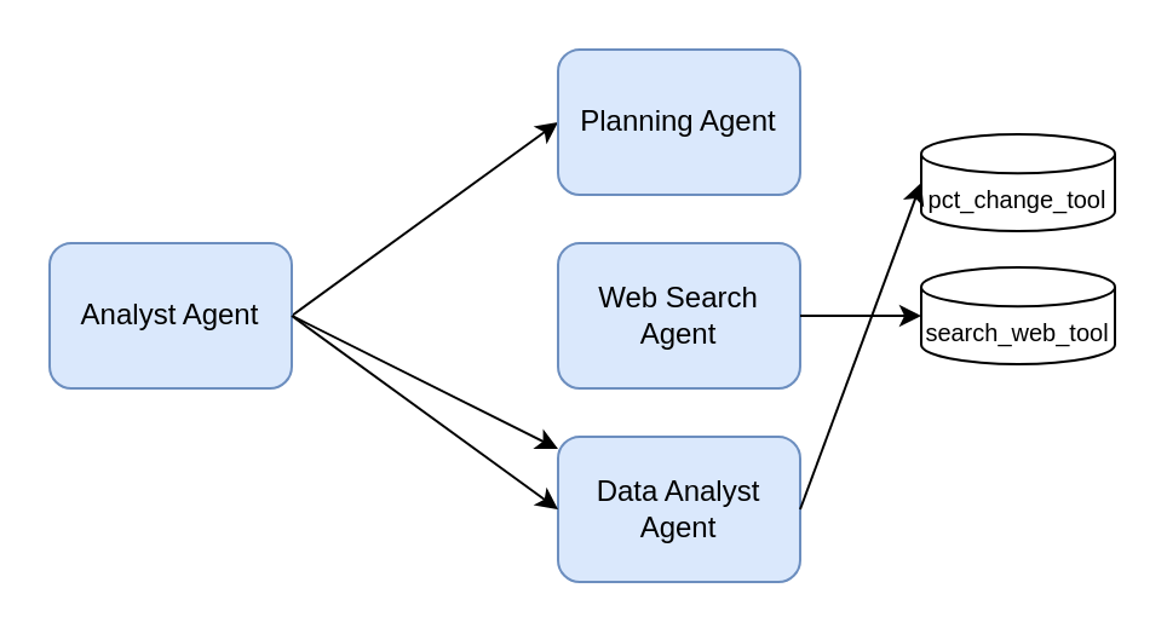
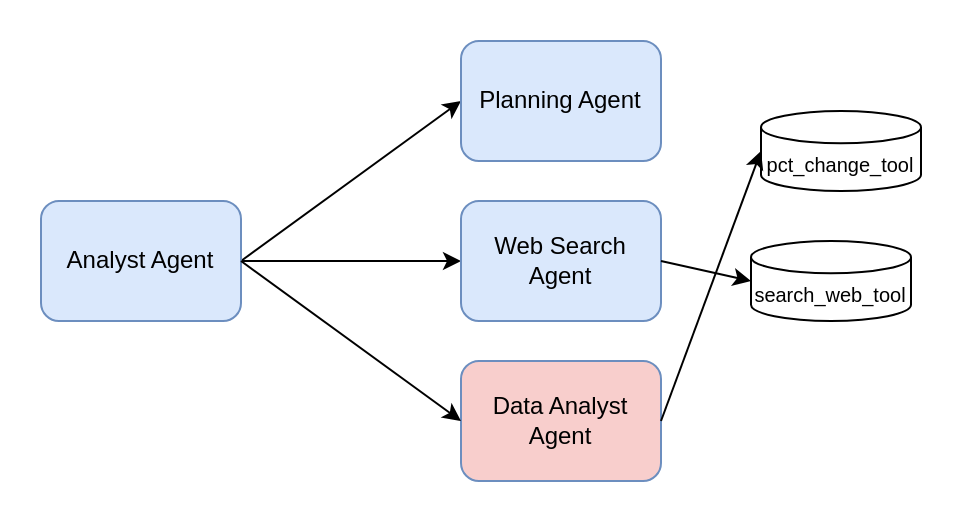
  <mxCell id="0" />
  <mxCell id="1" parent="0" />
  <mxCell id="2" style="rounded=0;orthogonalLoop=1;jettySize=auto;html=1;entryX=0;entryY=0.5;entryDx=0;entryDy=0;exitX=1;exitY=0.5;exitDx=0;exitDy=0;" edge="1" parent="1" source="4" target="6"><mxGeometry relative="1" as="geometry" /></mxCell>
- <mxCell id="3" style="rounded=0;orthogonalLoop=1;jettySize=auto;html=1;exitX=1;exitY=0.5;exitDx=0;exitDy=0;" edge="1" parent="1" source="4" target="7"><mxGeometry relative="1" as="geometry" /></mxCell>
+ <mxCell id="3" style="rounded=0;orthogonalLoop=1;jettySize=auto;html=1;exitX=1;exitY=0.5;exitDx=0;exitDy=0;entryX=0;entryY=0.5;entryDx=0;entryDy=0;" edge="1" parent="1" source="4" target="5"><mxGeometry relative="1" as="geometry" /></mxCell>
  <mxCell id="4" value="Analyst Agent" style="rounded=1;whiteSpace=wrap;html=1;fillColor=#dae8fc;strokeColor=#6c8ebf;" vertex="1" parent="1"><mxGeometry x="20" y="100" width="100" height="60" as="geometry" /></mxCell>
  <mxCell id="5" value="Web Search Agent" style="rounded=1;whiteSpace=wrap;html=1;fillColor=#dae8fc;strokeColor=#6c8ebf;" vertex="1" parent="1"><mxGeometry x="230" y="100" width="100" height="60" as="geometry" /></mxCell>
  <mxCell id="6" value="Planning Agent" style="rounded=1;whiteSpace=wrap;html=1;fillColor=#dae8fc;strokeColor=#6c8ebf;" vertex="1" parent="1"><mxGeometry x="230" y="20" width="100" height="60" as="geometry" /></mxCell>
- <mxCell id="7" value="Data Analyst&lt;div&gt;Agent&lt;/div&gt;" style="rounded=1;whiteSpace=wrap;html=1;fillColor=#dae8fc;strokeColor=#6c8ebf;" vertex="1" parent="1"><mxGeometry x="230" y="180" width="100" height="60" as="geometry" /></mxCell>
- <mxCell id="8" value="&lt;font style=&quot;font-size: 10px;&quot;&gt;search_web_tool&lt;/font&gt;" style="shape=cylinder3;whiteSpace=wrap;html=1;boundedLbl=1;backgroundOutline=1;size=8.07;" vertex="1" parent="1"><mxGeometry x="380" y="110" width="80" height="40" as="geometry" /></mxCell>
+ <mxCell id="7" value="Data Analyst&lt;div&gt;Agent&lt;/div&gt;" style="rounded=1;whiteSpace=wrap;html=1;fillColor=#f8cecc;strokeColor=#6c8ebf;" vertex="1" parent="1"><mxGeometry x="230" y="180" width="100" height="60" as="geometry" /></mxCell>
+ <mxCell id="8" value="&lt;font style=&quot;font-size: 10px;&quot;&gt;search_web_tool&lt;/font&gt;" style="shape=cylinder3;whiteSpace=wrap;html=1;boundedLbl=1;backgroundOutline=1;size=8.07;" vertex="1" parent="1"><mxGeometry x="375" y="120" width="80" height="40" as="geometry" /></mxCell>
  <mxCell id="9" value="&lt;font style=&quot;font-size: 10px;&quot;&gt;pct_change_tool&lt;/font&gt;" style="shape=cylinder3;whiteSpace=wrap;html=1;boundedLbl=1;backgroundOutline=1;size=8.07;" vertex="1" parent="1"><mxGeometry x="380" y="55" width="80" height="40" as="geometry" /></mxCell>
  <mxCell id="10" value="" style="endArrow=classic;html=1;rounded=0;exitX=1;exitY=0.5;exitDx=0;exitDy=0;entryX=0;entryY=0.5;entryDx=0;entryDy=0;entryPerimeter=0;" edge="1" parent="1" source="5" target="8"><mxGeometry width="50" height="50" relative="1" as="geometry"><mxPoint x="390" y="210" as="sourcePoint" /><mxPoint x="440" y="160" as="targetPoint" /></mxGeometry></mxCell>
  <mxCell id="11" value="" style="endArrow=classic;html=1;rounded=0;exitX=1;exitY=0.5;exitDx=0;exitDy=0;entryX=0;entryY=0.5;entryDx=0;entryDy=0;entryPerimeter=0;" edge="1" parent="1" source="7" target="9"><mxGeometry width="50" height="50" relative="1" as="geometry"><mxPoint x="390" y="210" as="sourcePoint" /><mxPoint x="440" y="160" as="targetPoint" /></mxGeometry></mxCell>
  <mxCell id="12" style="rounded=0;orthogonalLoop=1;jettySize=auto;html=1;entryX=0;entryY=0.5;entryDx=0;entryDy=0;" edge="1" parent="1" target="7"><mxGeometry relative="1" as="geometry"><mxPoint x="120" y="130" as="sourcePoint" /><mxPoint x="230" y="129.68" as="targetPoint" /></mxGeometry></mxCell>
